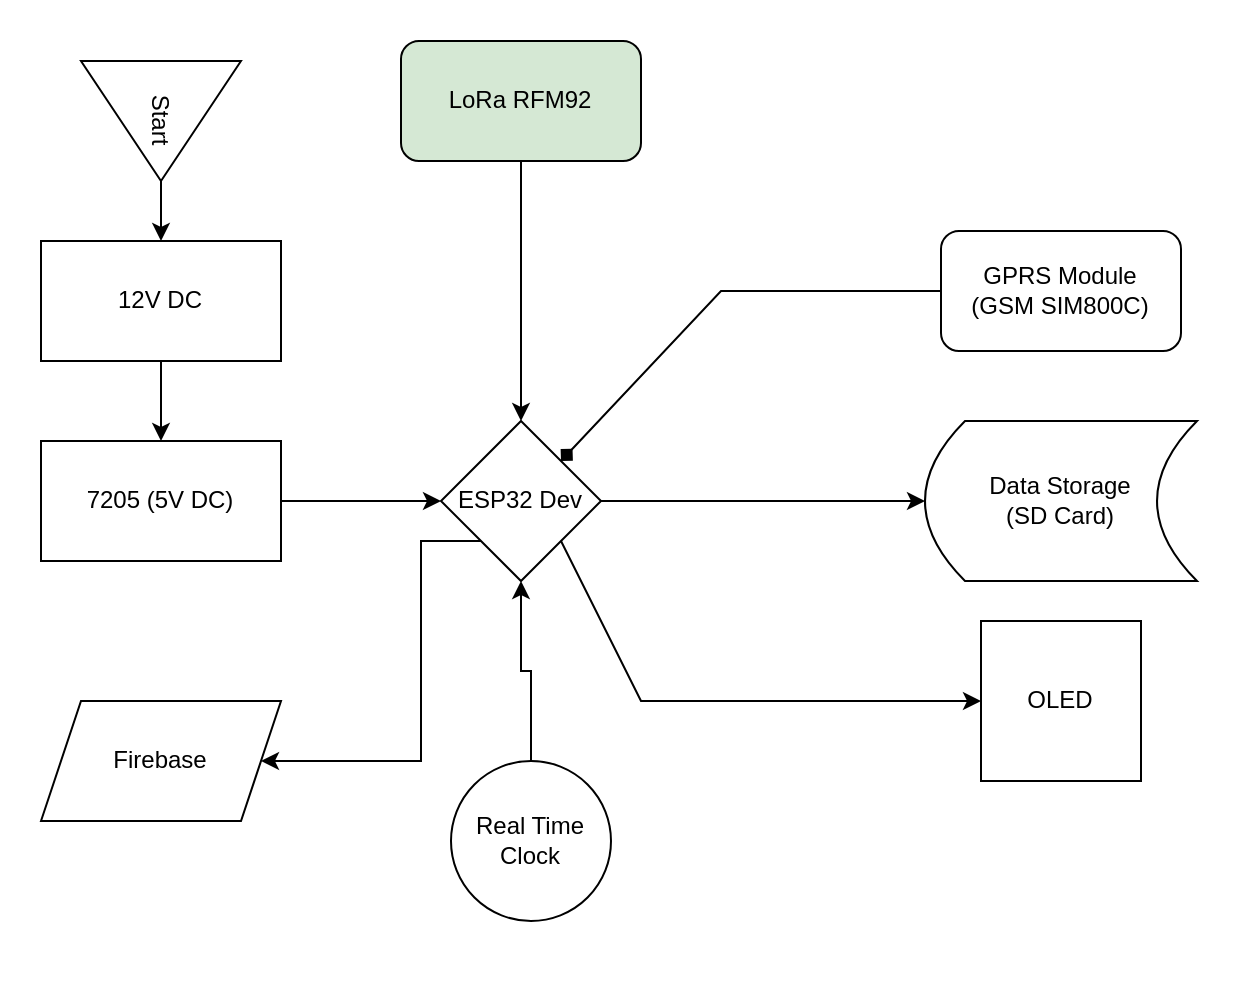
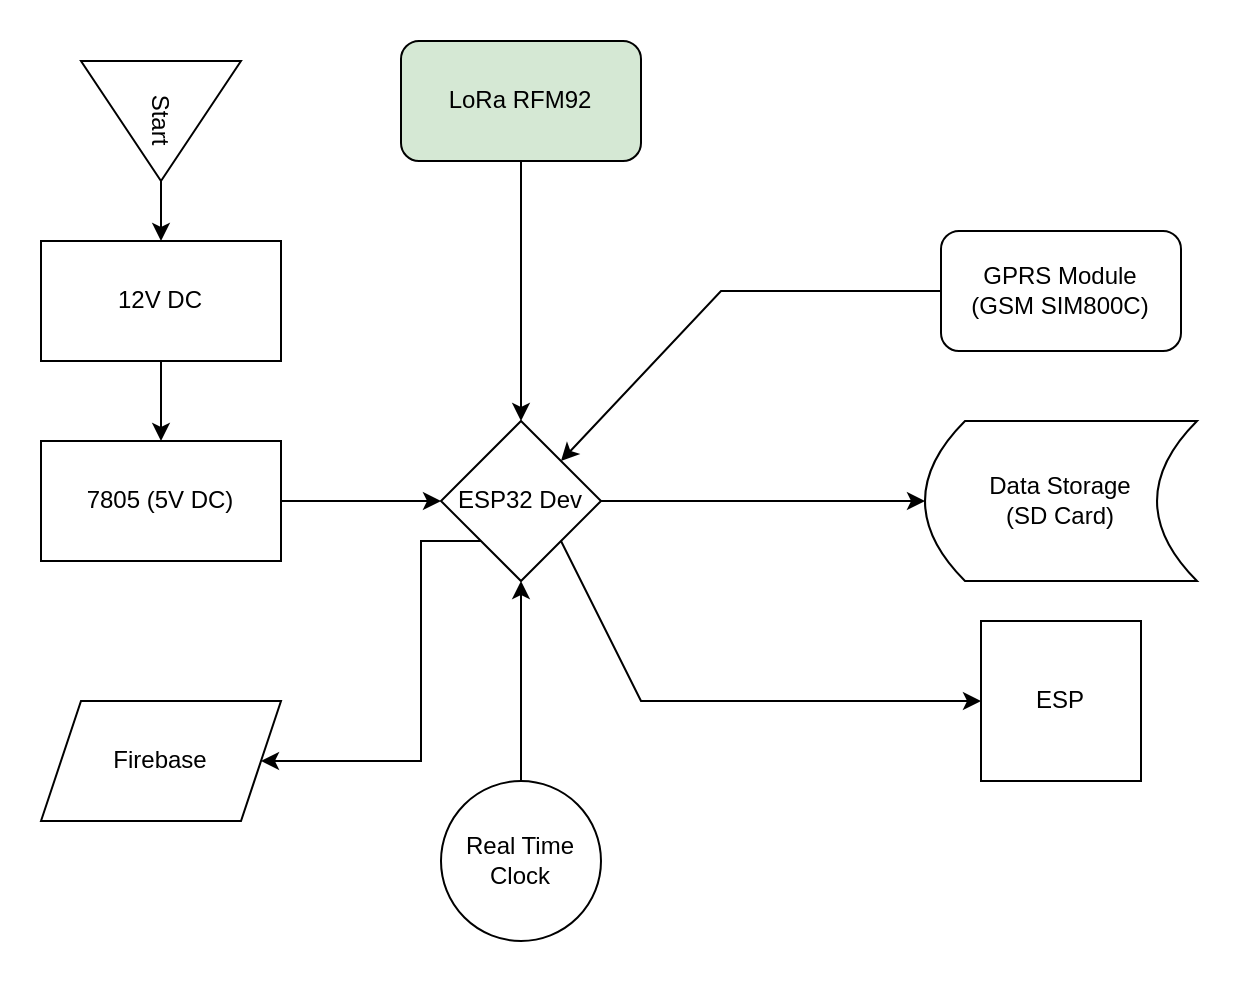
  <mxCell id="0" />
  <mxCell id="1" parent="0" />
  <mxCell id="2" value="" style="edgeStyle=orthogonalEdgeStyle;rounded=0;orthogonalLoop=1;jettySize=auto;html=1;" edge="1" parent="1" source="3" target="5"><mxGeometry relative="1" as="geometry" /></mxCell>
  <mxCell id="3" value="Start" style="triangle;whiteSpace=wrap;html=1;rotation=90;" vertex="1" parent="1"><mxGeometry x="50" y="20" width="60" height="80" as="geometry" /></mxCell>
  <mxCell id="4" value="" style="edgeStyle=orthogonalEdgeStyle;rounded=0;orthogonalLoop=1;jettySize=auto;html=1;" edge="1" parent="1" source="5" target="7"><mxGeometry relative="1" as="geometry" /></mxCell>
  <mxCell id="5" value="12V DC" style="rounded=0;whiteSpace=wrap;html=1;" vertex="1" parent="1"><mxGeometry x="20" y="120" width="120" height="60" as="geometry" /></mxCell>
  <mxCell id="6" value="" style="edgeStyle=orthogonalEdgeStyle;rounded=0;orthogonalLoop=1;jettySize=auto;html=1;" edge="1" parent="1" source="7" target="10"><mxGeometry relative="1" as="geometry" /></mxCell>
- <mxCell id="7" value="7205 (5V DC)" style="whiteSpace=wrap;html=1;rounded=0;" vertex="1" parent="1"><mxGeometry x="20" y="220" width="120" height="60" as="geometry" /></mxCell>
+ <mxCell id="7" value="7805 (5V DC)" style="whiteSpace=wrap;html=1;rounded=0;" vertex="1" parent="1"><mxGeometry x="20" y="220" width="120" height="60" as="geometry" /></mxCell>
  <mxCell id="8" value="" style="edgeStyle=orthogonalEdgeStyle;rounded=0;orthogonalLoop=1;jettySize=auto;html=1;" edge="1" parent="1" source="10" target="13"><mxGeometry relative="1" as="geometry" /></mxCell>
  <mxCell id="9" style="edgeStyle=orthogonalEdgeStyle;rounded=0;orthogonalLoop=1;jettySize=auto;html=1;exitX=0;exitY=1;exitDx=0;exitDy=0;entryX=1;entryY=0.5;entryDx=0;entryDy=0;" edge="1" parent="1" source="10" target="20"><mxGeometry relative="1" as="geometry"><mxPoint x="170" y="380" as="targetPoint" /><Array as="points"><mxPoint x="210" y="270" /><mxPoint x="210" y="380" /></Array></mxGeometry></mxCell>
  <mxCell id="10" value="ESP32 Dev" style="rhombus;whiteSpace=wrap;html=1;" vertex="1" parent="1"><mxGeometry x="220" y="210" width="80" height="80" as="geometry" /></mxCell>
  <mxCell id="11" value="" style="edgeStyle=orthogonalEdgeStyle;rounded=0;orthogonalLoop=1;jettySize=auto;html=1;entryX=0.5;entryY=0;entryDx=0;entryDy=0;" edge="1" parent="1" source="12" target="10"><mxGeometry relative="1" as="geometry" /></mxCell>
  <mxCell id="12" value="LoRa RFM92" style="rounded=1;whiteSpace=wrap;html=1;fillColor=#d5e8d4;" vertex="1" parent="1"><mxGeometry x="200" y="20" width="120" height="60" as="geometry" /></mxCell>
  <mxCell id="13" value="Data Storage&lt;br&gt;(SD Card)" style="shape=dataStorage;whiteSpace=wrap;html=1;fixedSize=1;" vertex="1" parent="1"><mxGeometry x="462" y="210" width="136" height="80" as="geometry" /></mxCell>
- <mxCell id="14" value="OLED" style="whiteSpace=wrap;html=1;aspect=fixed;" vertex="1" parent="1"><mxGeometry x="490" y="310" width="80" height="80" as="geometry" /></mxCell>
+ <mxCell id="14" value="ESP" style="whiteSpace=wrap;html=1;aspect=fixed;" vertex="1" parent="1"><mxGeometry x="490" y="310" width="80" height="80" as="geometry" /></mxCell>
  <mxCell id="15" value="" style="endArrow=classic;html=1;rounded=0;exitX=1;exitY=1;exitDx=0;exitDy=0;entryX=0;entryY=0.5;entryDx=0;entryDy=0;" edge="1" parent="1" source="10" target="14"><mxGeometry width="50" height="50" relative="1" as="geometry"><mxPoint x="290" y="330" as="sourcePoint" /><mxPoint x="340" y="280" as="targetPoint" /><Array as="points"><mxPoint x="320" y="350" /></Array></mxGeometry></mxCell>
- <mxCell id="16" value="Real Time Clock" style="ellipse;whiteSpace=wrap;html=1;aspect=fixed;" vertex="1" parent="1"><mxGeometry x="225" y="380" width="80" height="80" as="geometry" /></mxCell>
+ <mxCell id="16" value="Real Time Clock" style="ellipse;whiteSpace=wrap;html=1;aspect=fixed;" vertex="1" parent="1"><mxGeometry x="220" y="390" width="80" height="80" as="geometry" /></mxCell>
  <mxCell id="17" style="edgeStyle=orthogonalEdgeStyle;rounded=0;orthogonalLoop=1;jettySize=auto;html=1;" edge="1" parent="1" source="16" target="10"><mxGeometry relative="1" as="geometry"><mxPoint x="260" y="300" as="targetPoint" /></mxGeometry></mxCell>
  <mxCell id="18" value="GPRS Module&lt;br&gt;(GSM SIM800C)" style="rounded=1;whiteSpace=wrap;html=1;" vertex="1" parent="1"><mxGeometry x="470" y="115" width="120" height="60" as="geometry" /></mxCell>
- <mxCell id="19" value="" style="endArrow=diamond;html=1;rounded=0;exitX=0;exitY=0.5;exitDx=0;exitDy=0;entryX=1;entryY=0;entryDx=0;entryDy=0;" edge="1" parent="1" source="18" target="10"><mxGeometry width="50" height="50" relative="1" as="geometry"><mxPoint x="190" y="170" as="sourcePoint" /><mxPoint x="240" y="120" as="targetPoint" /><Array as="points"><mxPoint x="360" y="145" /></Array></mxGeometry></mxCell>
+ <mxCell id="19" value="" style="endArrow=classic;html=1;rounded=0;exitX=0;exitY=0.5;exitDx=0;exitDy=0;entryX=1;entryY=0;entryDx=0;entryDy=0;" edge="1" parent="1" source="18" target="10"><mxGeometry width="50" height="50" relative="1" as="geometry"><mxPoint x="190" y="170" as="sourcePoint" /><mxPoint x="240" y="120" as="targetPoint" /><Array as="points"><mxPoint x="360" y="145" /></Array></mxGeometry></mxCell>
  <mxCell id="20" value="Firebase" style="shape=parallelogram;perimeter=parallelogramPerimeter;whiteSpace=wrap;html=1;fixedSize=1;" vertex="1" parent="1"><mxGeometry x="20" y="350" width="120" height="60" as="geometry" /></mxCell>
